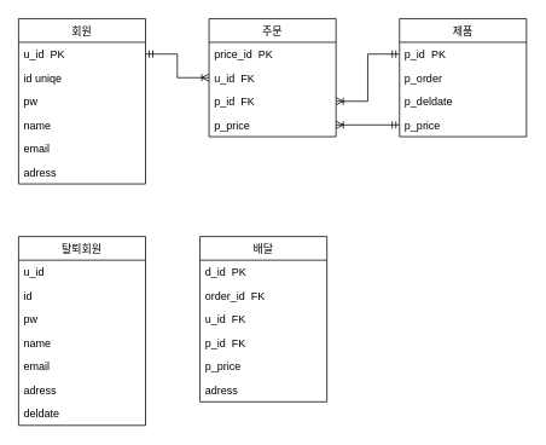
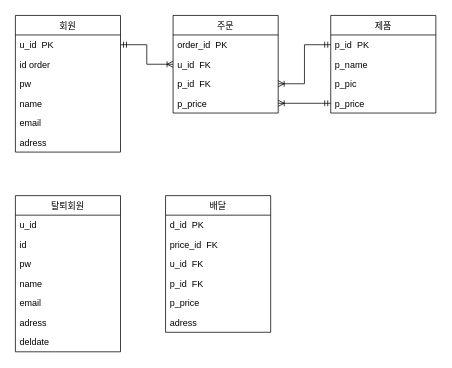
  <mxCell id="0" />
  <mxCell id="1" parent="0" />
  <mxCell id="2" value="회원" style="swimlane;fontStyle=0;childLayout=stackLayout;horizontal=1;startSize=26;horizontalStack=0;resizeParent=1;resizeParentMax=0;resizeLast=0;collapsible=1;marginBottom=0;" parent="1" vertex="1"><mxGeometry x="20" y="20" width="140" height="182" as="geometry" /></mxCell>
  <mxCell id="3" value="u_id  PK" style="text;strokeColor=none;fillColor=none;align=left;verticalAlign=top;spacingLeft=4;spacingRight=4;overflow=hidden;rotatable=0;points=[[0,0.5],[1,0.5]];portConstraint=eastwest;" parent="2" vertex="1"><mxGeometry y="26" width="140" height="26" as="geometry" /></mxCell>
- <mxCell id="4" value="id uniqe   " style="text;strokeColor=none;fillColor=none;align=left;verticalAlign=top;spacingLeft=4;spacingRight=4;overflow=hidden;rotatable=0;points=[[0,0.5],[1,0.5]];portConstraint=eastwest;" parent="2" vertex="1"><mxGeometry y="52" width="140" height="26" as="geometry" /></mxCell>
+ <mxCell id="4" value="id order   " style="text;strokeColor=none;fillColor=none;align=left;verticalAlign=top;spacingLeft=4;spacingRight=4;overflow=hidden;rotatable=0;points=[[0,0.5],[1,0.5]];portConstraint=eastwest;" parent="2" vertex="1"><mxGeometry y="52" width="140" height="26" as="geometry" /></mxCell>
  <mxCell id="5" value="pw" style="text;strokeColor=none;fillColor=none;align=left;verticalAlign=top;spacingLeft=4;spacingRight=4;overflow=hidden;rotatable=0;points=[[0,0.5],[1,0.5]];portConstraint=eastwest;" parent="2" vertex="1"><mxGeometry y="78" width="140" height="26" as="geometry" /></mxCell>
  <mxCell id="6" value="name" style="text;strokeColor=none;fillColor=none;align=left;verticalAlign=top;spacingLeft=4;spacingRight=4;overflow=hidden;rotatable=0;points=[[0,0.5],[1,0.5]];portConstraint=eastwest;" parent="2" vertex="1"><mxGeometry y="104" width="140" height="26" as="geometry" /></mxCell>
  <mxCell id="7" value="email" style="text;strokeColor=none;fillColor=none;align=left;verticalAlign=top;spacingLeft=4;spacingRight=4;overflow=hidden;rotatable=0;points=[[0,0.5],[1,0.5]];portConstraint=eastwest;" parent="2" vertex="1"><mxGeometry y="130" width="140" height="26" as="geometry" /></mxCell>
  <mxCell id="8" value="adress&#10;" style="text;strokeColor=none;fillColor=none;align=left;verticalAlign=top;spacingLeft=4;spacingRight=4;overflow=hidden;rotatable=0;points=[[0,0.5],[1,0.5]];portConstraint=eastwest;" parent="2" vertex="1"><mxGeometry y="156" width="140" height="26" as="geometry" /></mxCell>
  <mxCell id="9" value="탈퇴회원" style="swimlane;fontStyle=0;childLayout=stackLayout;horizontal=1;startSize=26;horizontalStack=0;resizeParent=1;resizeParentMax=0;resizeLast=0;collapsible=1;marginBottom=0;" parent="1" vertex="1"><mxGeometry x="20" y="260" width="140" height="208" as="geometry" /></mxCell>
  <mxCell id="10" value="u_id  " style="text;strokeColor=none;fillColor=none;align=left;verticalAlign=top;spacingLeft=4;spacingRight=4;overflow=hidden;rotatable=0;points=[[0,0.5],[1,0.5]];portConstraint=eastwest;" parent="9" vertex="1"><mxGeometry y="26" width="140" height="26" as="geometry" /></mxCell>
  <mxCell id="11" value="id" style="text;strokeColor=none;fillColor=none;align=left;verticalAlign=top;spacingLeft=4;spacingRight=4;overflow=hidden;rotatable=0;points=[[0,0.5],[1,0.5]];portConstraint=eastwest;" parent="9" vertex="1"><mxGeometry y="52" width="140" height="26" as="geometry" /></mxCell>
  <mxCell id="12" value="pw" style="text;strokeColor=none;fillColor=none;align=left;verticalAlign=top;spacingLeft=4;spacingRight=4;overflow=hidden;rotatable=0;points=[[0,0.5],[1,0.5]];portConstraint=eastwest;" parent="9" vertex="1"><mxGeometry y="78" width="140" height="26" as="geometry" /></mxCell>
  <mxCell id="13" value="name" style="text;strokeColor=none;fillColor=none;align=left;verticalAlign=top;spacingLeft=4;spacingRight=4;overflow=hidden;rotatable=0;points=[[0,0.5],[1,0.5]];portConstraint=eastwest;" parent="9" vertex="1"><mxGeometry y="104" width="140" height="26" as="geometry" /></mxCell>
  <mxCell id="14" value="email" style="text;strokeColor=none;fillColor=none;align=left;verticalAlign=top;spacingLeft=4;spacingRight=4;overflow=hidden;rotatable=0;points=[[0,0.5],[1,0.5]];portConstraint=eastwest;" parent="9" vertex="1"><mxGeometry y="130" width="140" height="26" as="geometry" /></mxCell>
  <mxCell id="15" value="adress&#10;" style="text;strokeColor=none;fillColor=none;align=left;verticalAlign=top;spacingLeft=4;spacingRight=4;overflow=hidden;rotatable=0;points=[[0,0.5],[1,0.5]];portConstraint=eastwest;" parent="9" vertex="1"><mxGeometry y="156" width="140" height="26" as="geometry" /></mxCell>
  <mxCell id="16" value="deldate" style="text;strokeColor=none;fillColor=none;align=left;verticalAlign=top;spacingLeft=4;spacingRight=4;overflow=hidden;rotatable=0;points=[[0,0.5],[1,0.5]];portConstraint=eastwest;" vertex="1" parent="9"><mxGeometry y="182" width="140" height="26" as="geometry" /></mxCell>
  <mxCell id="17" value="주문" style="swimlane;fontStyle=0;childLayout=stackLayout;horizontal=1;startSize=26;horizontalStack=0;resizeParent=1;resizeParentMax=0;resizeLast=0;collapsible=1;marginBottom=0;" parent="1" vertex="1"><mxGeometry x="230" y="20" width="140" height="130" as="geometry" /></mxCell>
- <mxCell id="18" value="price_id  PK" style="text;strokeColor=none;fillColor=none;align=left;verticalAlign=top;spacingLeft=4;spacingRight=4;overflow=hidden;rotatable=0;points=[[0,0.5],[1,0.5]];portConstraint=eastwest;" parent="17" vertex="1"><mxGeometry y="26" width="140" height="26" as="geometry" /></mxCell>
+ <mxCell id="18" value="order_id  PK" style="text;strokeColor=none;fillColor=none;align=left;verticalAlign=top;spacingLeft=4;spacingRight=4;overflow=hidden;rotatable=0;points=[[0,0.5],[1,0.5]];portConstraint=eastwest;" parent="17" vertex="1"><mxGeometry y="26" width="140" height="26" as="geometry" /></mxCell>
  <mxCell id="19" value="u_id  FK" style="text;strokeColor=none;fillColor=none;align=left;verticalAlign=top;spacingLeft=4;spacingRight=4;overflow=hidden;rotatable=0;points=[[0,0.5],[1,0.5]];portConstraint=eastwest;" parent="17" vertex="1"><mxGeometry y="52" width="140" height="26" as="geometry" /></mxCell>
  <mxCell id="20" value="p_id  FK" style="text;strokeColor=none;fillColor=none;align=left;verticalAlign=top;spacingLeft=4;spacingRight=4;overflow=hidden;rotatable=0;points=[[0,0.5],[1,0.5]];portConstraint=eastwest;" parent="17" vertex="1"><mxGeometry y="78" width="140" height="26" as="geometry" /></mxCell>
  <mxCell id="21" value="p_price" style="text;strokeColor=none;fillColor=none;align=left;verticalAlign=top;spacingLeft=4;spacingRight=4;overflow=hidden;rotatable=0;points=[[0,0.5],[1,0.5]];portConstraint=eastwest;" parent="17" vertex="1"><mxGeometry y="104" width="140" height="26" as="geometry" /></mxCell>
  <mxCell id="22" value="제품" style="swimlane;fontStyle=0;childLayout=stackLayout;horizontal=1;startSize=26;horizontalStack=0;resizeParent=1;resizeParentMax=0;resizeLast=0;collapsible=1;marginBottom=0;" parent="1" vertex="1"><mxGeometry x="440" y="20" width="140" height="130" as="geometry" /></mxCell>
  <mxCell id="23" value="p_id  PK" style="text;strokeColor=none;fillColor=none;align=left;verticalAlign=top;spacingLeft=4;spacingRight=4;overflow=hidden;rotatable=0;points=[[0,0.5],[1,0.5]];portConstraint=eastwest;" parent="22" vertex="1"><mxGeometry y="26" width="140" height="26" as="geometry" /></mxCell>
- <mxCell id="24" value="p_order" style="text;strokeColor=none;fillColor=none;align=left;verticalAlign=top;spacingLeft=4;spacingRight=4;overflow=hidden;rotatable=0;points=[[0,0.5],[1,0.5]];portConstraint=eastwest;" parent="22" vertex="1"><mxGeometry y="52" width="140" height="26" as="geometry" /></mxCell>
- <mxCell id="25" value="p_deldate" style="text;strokeColor=none;fillColor=none;align=left;verticalAlign=top;spacingLeft=4;spacingRight=4;overflow=hidden;rotatable=0;points=[[0,0.5],[1,0.5]];portConstraint=eastwest;" parent="22" vertex="1"><mxGeometry y="78" width="140" height="26" as="geometry" /></mxCell>
+ <mxCell id="24" value="p_name" style="text;strokeColor=none;fillColor=none;align=left;verticalAlign=top;spacingLeft=4;spacingRight=4;overflow=hidden;rotatable=0;points=[[0,0.5],[1,0.5]];portConstraint=eastwest;" parent="22" vertex="1"><mxGeometry y="52" width="140" height="26" as="geometry" /></mxCell>
+ <mxCell id="25" value="p_pic" style="text;strokeColor=none;fillColor=none;align=left;verticalAlign=top;spacingLeft=4;spacingRight=4;overflow=hidden;rotatable=0;points=[[0,0.5],[1,0.5]];portConstraint=eastwest;" parent="22" vertex="1"><mxGeometry y="78" width="140" height="26" as="geometry" /></mxCell>
  <mxCell id="26" value="p_price" style="text;strokeColor=none;fillColor=none;align=left;verticalAlign=top;spacingLeft=4;spacingRight=4;overflow=hidden;rotatable=0;points=[[0,0.5],[1,0.5]];portConstraint=eastwest;" parent="22" vertex="1"><mxGeometry y="104" width="140" height="26" as="geometry" /></mxCell>
  <mxCell id="27" value="배달" style="swimlane;fontStyle=0;childLayout=stackLayout;horizontal=1;startSize=26;horizontalStack=0;resizeParent=1;resizeParentMax=0;resizeLast=0;collapsible=1;marginBottom=0;" parent="1" vertex="1"><mxGeometry x="220" y="260" width="140" height="182" as="geometry" /></mxCell>
  <mxCell id="28" value="d_id  PK" style="text;strokeColor=none;fillColor=none;align=left;verticalAlign=top;spacingLeft=4;spacingRight=4;overflow=hidden;rotatable=0;points=[[0,0.5],[1,0.5]];portConstraint=eastwest;" parent="27" vertex="1"><mxGeometry y="26" width="140" height="26" as="geometry" /></mxCell>
- <mxCell id="29" value="order_id  FK" style="text;strokeColor=none;fillColor=none;align=left;verticalAlign=top;spacingLeft=4;spacingRight=4;overflow=hidden;rotatable=0;points=[[0,0.5],[1,0.5]];portConstraint=eastwest;" parent="27" vertex="1"><mxGeometry y="52" width="140" height="26" as="geometry" /></mxCell>
+ <mxCell id="29" value="price_id  FK" style="text;strokeColor=none;fillColor=none;align=left;verticalAlign=top;spacingLeft=4;spacingRight=4;overflow=hidden;rotatable=0;points=[[0,0.5],[1,0.5]];portConstraint=eastwest;" parent="27" vertex="1"><mxGeometry y="52" width="140" height="26" as="geometry" /></mxCell>
  <mxCell id="30" value="u_id  FK" style="text;strokeColor=none;fillColor=none;align=left;verticalAlign=top;spacingLeft=4;spacingRight=4;overflow=hidden;rotatable=0;points=[[0,0.5],[1,0.5]];portConstraint=eastwest;" parent="27" vertex="1"><mxGeometry y="78" width="140" height="26" as="geometry" /></mxCell>
  <mxCell id="31" value="p_id  FK" style="text;strokeColor=none;fillColor=none;align=left;verticalAlign=top;spacingLeft=4;spacingRight=4;overflow=hidden;rotatable=0;points=[[0,0.5],[1,0.5]];portConstraint=eastwest;" parent="27" vertex="1"><mxGeometry y="104" width="140" height="26" as="geometry" /></mxCell>
  <mxCell id="32" value="p_price" style="text;strokeColor=none;fillColor=none;align=left;verticalAlign=top;spacingLeft=4;spacingRight=4;overflow=hidden;rotatable=0;points=[[0,0.5],[1,0.5]];portConstraint=eastwest;" parent="27" vertex="1"><mxGeometry y="130" width="140" height="26" as="geometry" /></mxCell>
  <mxCell id="33" value="adress&#10;" style="text;strokeColor=none;fillColor=none;align=left;verticalAlign=top;spacingLeft=4;spacingRight=4;overflow=hidden;rotatable=0;points=[[0,0.5],[1,0.5]];portConstraint=eastwest;" parent="27" vertex="1"><mxGeometry y="156" width="140" height="26" as="geometry" /></mxCell>
  <mxCell id="34" style="edgeStyle=orthogonalEdgeStyle;rounded=0;orthogonalLoop=1;jettySize=auto;html=1;exitX=1;exitY=0.5;exitDx=0;exitDy=0;endArrow=ERoneToMany;endFill=0;startArrow=ERmandOne;startFill=0;" edge="1" parent="1" source="3" target="19"><mxGeometry relative="1" as="geometry" /></mxCell>
  <mxCell id="35" style="edgeStyle=orthogonalEdgeStyle;rounded=0;orthogonalLoop=1;jettySize=auto;html=1;exitX=0;exitY=0.5;exitDx=0;exitDy=0;entryX=1;entryY=0.5;entryDx=0;entryDy=0;endArrow=ERoneToMany;endFill=0;startArrow=ERmandOne;startFill=0;" edge="1" parent="1" source="23" target="20"><mxGeometry relative="1" as="geometry" /></mxCell>
  <mxCell id="36" style="edgeStyle=orthogonalEdgeStyle;rounded=0;orthogonalLoop=1;jettySize=auto;html=1;exitX=0;exitY=0.5;exitDx=0;exitDy=0;startArrow=ERmandOne;startFill=0;endArrow=ERoneToMany;endFill=0;" edge="1" parent="1" source="26" target="21"><mxGeometry relative="1" as="geometry" /></mxCell>
